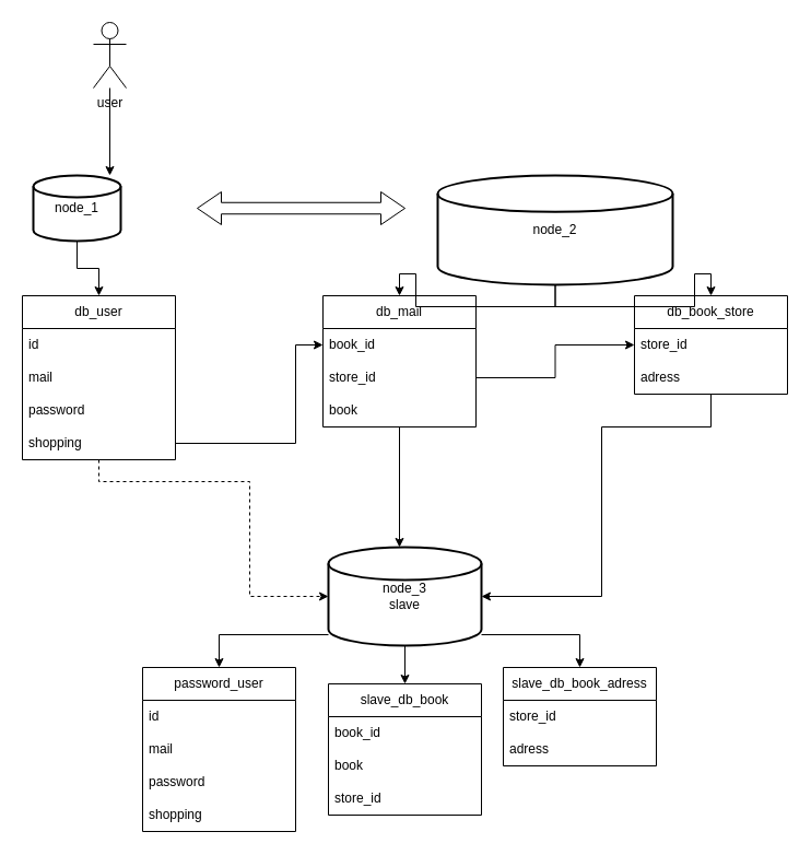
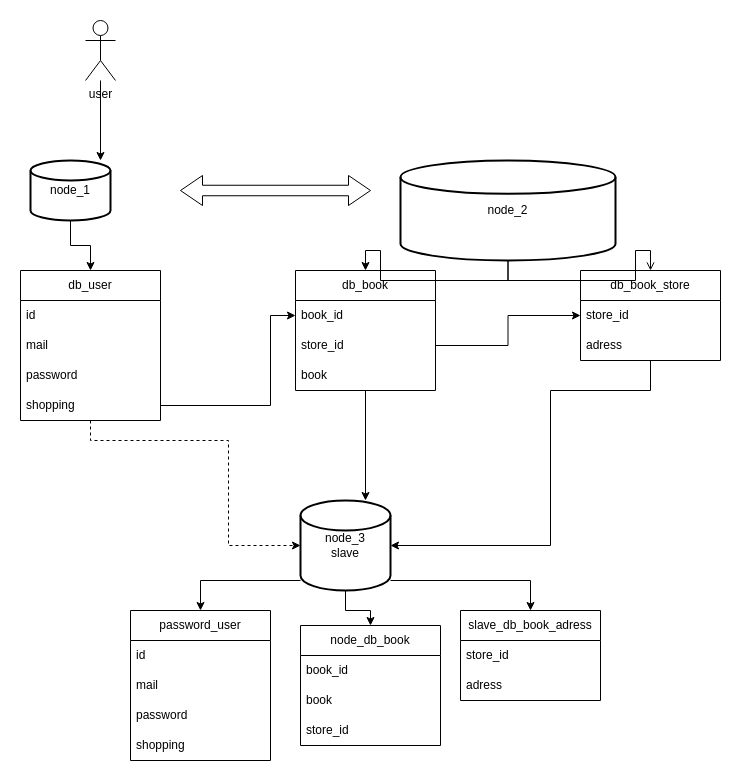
  <mxCell id="0" />
  <mxCell id="1" parent="0" />
  <mxCell id="2" style="edgeStyle=orthogonalEdgeStyle;rounded=0;orthogonalLoop=1;jettySize=auto;html=1;entryX=0;entryY=0.5;entryDx=0;entryDy=0;entryPerimeter=0;dashed=1;" edge="1" parent="1" source="3" target="33"><mxGeometry relative="1" as="geometry"><Array as="points"><mxPoint x="90" y="440" /><mxPoint x="228" y="440" /><mxPoint x="228" y="545" /></Array></mxGeometry></mxCell>
  <mxCell id="3" value="db_user" style="swimlane;fontStyle=0;childLayout=stackLayout;horizontal=1;startSize=30;horizontalStack=0;resizeParent=1;resizeParentMax=0;resizeLast=0;collapsible=1;marginBottom=0;whiteSpace=wrap;html=1;" vertex="1" parent="1"><mxGeometry x="20" y="270" width="140" height="150" as="geometry"><mxRectangle x="80" y="270" width="90" height="30" as="alternateBounds" /></mxGeometry></mxCell>
  <mxCell id="4" value="id" style="text;strokeColor=none;fillColor=none;align=left;verticalAlign=middle;spacingLeft=4;spacingRight=4;overflow=hidden;points=[[0,0.5],[1,0.5]];portConstraint=eastwest;rotatable=0;whiteSpace=wrap;html=1;" vertex="1" parent="3"><mxGeometry y="30" width="140" height="30" as="geometry" /></mxCell>
  <mxCell id="5" value="mail" style="text;strokeColor=none;fillColor=none;align=left;verticalAlign=middle;spacingLeft=4;spacingRight=4;overflow=hidden;points=[[0,0.5],[1,0.5]];portConstraint=eastwest;rotatable=0;whiteSpace=wrap;html=1;" vertex="1" parent="3"><mxGeometry y="60" width="140" height="30" as="geometry" /></mxCell>
  <mxCell id="6" value="password" style="text;strokeColor=none;fillColor=none;align=left;verticalAlign=middle;spacingLeft=4;spacingRight=4;overflow=hidden;points=[[0,0.5],[1,0.5]];portConstraint=eastwest;rotatable=0;whiteSpace=wrap;html=1;" vertex="1" parent="3"><mxGeometry y="90" width="140" height="30" as="geometry" /></mxCell>
  <mxCell id="7" value="shopping" style="text;strokeColor=none;fillColor=none;align=left;verticalAlign=middle;spacingLeft=4;spacingRight=4;overflow=hidden;points=[[0,0.5],[1,0.5]];portConstraint=eastwest;rotatable=0;whiteSpace=wrap;html=1;" vertex="1" parent="3"><mxGeometry y="120" width="140" height="30" as="geometry" /></mxCell>
  <mxCell id="8" value="" style="edgeStyle=orthogonalEdgeStyle;rounded=0;orthogonalLoop=1;jettySize=auto;html=1;" edge="1" parent="1" source="9" target="33"><mxGeometry relative="1" as="geometry"><Array as="points"><mxPoint x="360" y="500" /><mxPoint x="360" y="500" /></Array></mxGeometry></mxCell>
- <mxCell id="9" value="db_mail" style="swimlane;fontStyle=0;childLayout=stackLayout;horizontal=1;startSize=30;horizontalStack=0;resizeParent=1;resizeParentMax=0;resizeLast=0;collapsible=1;marginBottom=0;whiteSpace=wrap;html=1;" vertex="1" parent="1"><mxGeometry x="295" y="270" width="140" height="120" as="geometry" /></mxCell>
+ <mxCell id="9" value="db_book" style="swimlane;fontStyle=0;childLayout=stackLayout;horizontal=1;startSize=30;horizontalStack=0;resizeParent=1;resizeParentMax=0;resizeLast=0;collapsible=1;marginBottom=0;whiteSpace=wrap;html=1;" vertex="1" parent="1"><mxGeometry x="295" y="270" width="140" height="120" as="geometry" /></mxCell>
  <mxCell id="10" value="book_id" style="text;strokeColor=none;fillColor=none;align=left;verticalAlign=middle;spacingLeft=4;spacingRight=4;overflow=hidden;points=[[0,0.5],[1,0.5]];portConstraint=eastwest;rotatable=0;whiteSpace=wrap;html=1;" vertex="1" parent="9"><mxGeometry y="30" width="140" height="30" as="geometry" /></mxCell>
  <mxCell id="11" value="store_id" style="text;strokeColor=none;fillColor=none;align=left;verticalAlign=middle;spacingLeft=4;spacingRight=4;overflow=hidden;points=[[0,0.5],[1,0.5]];portConstraint=eastwest;rotatable=0;whiteSpace=wrap;html=1;" vertex="1" parent="9"><mxGeometry y="60" width="140" height="30" as="geometry" /></mxCell>
  <mxCell id="12" value="book" style="text;strokeColor=none;fillColor=none;align=left;verticalAlign=middle;spacingLeft=4;spacingRight=4;overflow=hidden;points=[[0,0.5],[1,0.5]];portConstraint=eastwest;rotatable=0;whiteSpace=wrap;html=1;" vertex="1" parent="9"><mxGeometry y="90" width="140" height="30" as="geometry" /></mxCell>
  <mxCell id="13" style="edgeStyle=orthogonalEdgeStyle;rounded=0;orthogonalLoop=1;jettySize=auto;html=1;entryX=1;entryY=0.5;entryDx=0;entryDy=0;entryPerimeter=0;" edge="1" parent="1" source="14" target="33"><mxGeometry relative="1" as="geometry"><Array as="points"><mxPoint x="650" y="390" /><mxPoint x="550" y="390" /><mxPoint x="550" y="545" /></Array></mxGeometry></mxCell>
  <mxCell id="14" value="db_book_store" style="swimlane;fontStyle=0;childLayout=stackLayout;horizontal=1;startSize=30;horizontalStack=0;resizeParent=1;resizeParentMax=0;resizeLast=0;collapsible=1;marginBottom=0;whiteSpace=wrap;html=1;" vertex="1" parent="1"><mxGeometry x="580" y="270" width="140" height="90" as="geometry" /></mxCell>
  <mxCell id="15" value="store_id" style="text;strokeColor=none;fillColor=none;align=left;verticalAlign=middle;spacingLeft=4;spacingRight=4;overflow=hidden;points=[[0,0.5],[1,0.5]];portConstraint=eastwest;rotatable=0;whiteSpace=wrap;html=1;" vertex="1" parent="14"><mxGeometry y="30" width="140" height="30" as="geometry" /></mxCell>
  <mxCell id="16" value="adress" style="text;strokeColor=none;fillColor=none;align=left;verticalAlign=middle;spacingLeft=4;spacingRight=4;overflow=hidden;points=[[0,0.5],[1,0.5]];portConstraint=eastwest;rotatable=0;whiteSpace=wrap;html=1;" vertex="1" parent="14"><mxGeometry y="60" width="140" height="30" as="geometry" /></mxCell>
  <mxCell id="17" style="edgeStyle=orthogonalEdgeStyle;rounded=0;orthogonalLoop=1;jettySize=auto;html=1;entryX=0.5;entryY=0;entryDx=0;entryDy=0;" edge="1" parent="1" source="18" target="3"><mxGeometry relative="1" as="geometry" /></mxCell>
  <mxCell id="18" value="node_1" style="strokeWidth=2;html=1;shape=mxgraph.flowchart.database;whiteSpace=wrap;" vertex="1" parent="1"><mxGeometry x="30" y="160" width="80" height="60" as="geometry" /></mxCell>
  <mxCell id="19" style="edgeStyle=orthogonalEdgeStyle;rounded=0;orthogonalLoop=1;jettySize=auto;html=1;entryX=0.5;entryY=0;entryDx=0;entryDy=0;" edge="1" parent="1" source="21" target="9"><mxGeometry relative="1" as="geometry" /></mxCell>
- <mxCell id="20" style="edgeStyle=orthogonalEdgeStyle;rounded=0;orthogonalLoop=1;jettySize=auto;html=1;entryX=0.5;entryY=0;entryDx=0;entryDy=0;" edge="1" parent="1" source="21" target="14"><mxGeometry relative="1" as="geometry" /></mxCell>
+ <mxCell id="20" style="edgeStyle=orthogonalEdgeStyle;rounded=0;orthogonalLoop=1;jettySize=auto;html=1;entryX=0.5;entryY=0;entryDx=0;entryDy=0;endArrow=open;" edge="1" parent="1" source="21" target="14"><mxGeometry relative="1" as="geometry" /></mxCell>
  <mxCell id="21" value="node_2" style="strokeWidth=2;html=1;shape=mxgraph.flowchart.database;whiteSpace=wrap;" vertex="1" parent="1"><mxGeometry x="400" y="160" width="215" height="100" as="geometry" /></mxCell>
  <mxCell id="22" value="" style="html=1;shadow=0;dashed=0;align=center;verticalAlign=middle;shape=mxgraph.arrows2.twoWayArrow;dy=0.65;dx=22;" vertex="1" parent="1"><mxGeometry x="180" y="175" width="190" height="30" as="geometry" /></mxCell>
  <mxCell id="23" style="edgeStyle=orthogonalEdgeStyle;rounded=0;orthogonalLoop=1;jettySize=auto;html=1;entryX=0;entryY=0.5;entryDx=0;entryDy=0;" edge="1" parent="1" source="11" target="15"><mxGeometry relative="1" as="geometry" /></mxCell>
  <mxCell id="24" value="password_user" style="swimlane;fontStyle=0;childLayout=stackLayout;horizontal=1;startSize=30;horizontalStack=0;resizeParent=1;resizeParentMax=0;resizeLast=0;collapsible=1;marginBottom=0;whiteSpace=wrap;html=1;" vertex="1" parent="1"><mxGeometry x="130" y="610" width="140" height="150" as="geometry"><mxRectangle x="80" y="270" width="90" height="30" as="alternateBounds" /></mxGeometry></mxCell>
  <mxCell id="25" value="id" style="text;strokeColor=none;fillColor=none;align=left;verticalAlign=middle;spacingLeft=4;spacingRight=4;overflow=hidden;points=[[0,0.5],[1,0.5]];portConstraint=eastwest;rotatable=0;whiteSpace=wrap;html=1;" vertex="1" parent="24"><mxGeometry y="30" width="140" height="30" as="geometry" /></mxCell>
  <mxCell id="26" value="mail" style="text;strokeColor=none;fillColor=none;align=left;verticalAlign=middle;spacingLeft=4;spacingRight=4;overflow=hidden;points=[[0,0.5],[1,0.5]];portConstraint=eastwest;rotatable=0;whiteSpace=wrap;html=1;" vertex="1" parent="24"><mxGeometry y="60" width="140" height="30" as="geometry" /></mxCell>
  <mxCell id="27" value="password" style="text;strokeColor=none;fillColor=none;align=left;verticalAlign=middle;spacingLeft=4;spacingRight=4;overflow=hidden;points=[[0,0.5],[1,0.5]];portConstraint=eastwest;rotatable=0;whiteSpace=wrap;html=1;" vertex="1" parent="24"><mxGeometry y="90" width="140" height="30" as="geometry" /></mxCell>
  <mxCell id="28" value="shopping" style="text;strokeColor=none;fillColor=none;align=left;verticalAlign=middle;spacingLeft=4;spacingRight=4;overflow=hidden;points=[[0,0.5],[1,0.5]];portConstraint=eastwest;rotatable=0;whiteSpace=wrap;html=1;" vertex="1" parent="24"><mxGeometry y="120" width="140" height="30" as="geometry" /></mxCell>
  <mxCell id="29" style="edgeStyle=orthogonalEdgeStyle;rounded=0;orthogonalLoop=1;jettySize=auto;html=1;entryX=0;entryY=0.5;entryDx=0;entryDy=0;" edge="1" parent="1" source="7" target="10"><mxGeometry relative="1" as="geometry"><Array as="points"><mxPoint x="270" y="405" /><mxPoint x="270" y="315" /></Array></mxGeometry></mxCell>
  <mxCell id="30" style="edgeStyle=orthogonalEdgeStyle;rounded=0;orthogonalLoop=1;jettySize=auto;html=1;entryX=0.5;entryY=0;entryDx=0;entryDy=0;" edge="1" parent="1" source="33" target="24"><mxGeometry relative="1" as="geometry"><Array as="points"><mxPoint x="365" y="580" /><mxPoint x="200" y="580" /></Array></mxGeometry></mxCell>
  <mxCell id="31" style="edgeStyle=orthogonalEdgeStyle;rounded=0;orthogonalLoop=1;jettySize=auto;html=1;" edge="1" parent="1" source="33" target="38"><mxGeometry relative="1" as="geometry"><Array as="points"><mxPoint x="380" y="580" /><mxPoint x="530" y="580" /></Array></mxGeometry></mxCell>
  <mxCell id="32" style="edgeStyle=orthogonalEdgeStyle;rounded=0;orthogonalLoop=1;jettySize=auto;html=1;" edge="1" parent="1" source="33" target="34"><mxGeometry relative="1" as="geometry" /></mxCell>
- <mxCell id="33" value="&lt;div&gt;node_3&lt;/div&gt;&lt;div&gt;slave&lt;br&gt;&lt;/div&gt;" style="strokeWidth=2;html=1;shape=mxgraph.flowchart.database;whiteSpace=wrap;" vertex="1" parent="1"><mxGeometry x="300" y="500" width="140" height="90" as="geometry" /></mxCell>
- <mxCell id="34" value="slave_db_book" style="swimlane;fontStyle=0;childLayout=stackLayout;horizontal=1;startSize=30;horizontalStack=0;resizeParent=1;resizeParentMax=0;resizeLast=0;collapsible=1;marginBottom=0;whiteSpace=wrap;html=1;" vertex="1" parent="1"><mxGeometry x="300" y="625" width="140" height="120" as="geometry" /></mxCell>
+ <mxCell id="33" value="&lt;div&gt;node_3&lt;/div&gt;&lt;div&gt;slave&lt;br&gt;&lt;/div&gt;" style="strokeWidth=2;html=1;shape=mxgraph.flowchart.database;whiteSpace=wrap;" vertex="1" parent="1"><mxGeometry x="300" y="500" width="90" height="90" as="geometry" /></mxCell>
+ <mxCell id="34" value="node_db_book" style="swimlane;fontStyle=0;childLayout=stackLayout;horizontal=1;startSize=30;horizontalStack=0;resizeParent=1;resizeParentMax=0;resizeLast=0;collapsible=1;marginBottom=0;whiteSpace=wrap;html=1;" vertex="1" parent="1"><mxGeometry x="300" y="625" width="140" height="120" as="geometry" /></mxCell>
  <mxCell id="35" value="book_id" style="text;strokeColor=none;fillColor=none;align=left;verticalAlign=middle;spacingLeft=4;spacingRight=4;overflow=hidden;points=[[0,0.5],[1,0.5]];portConstraint=eastwest;rotatable=0;whiteSpace=wrap;html=1;" vertex="1" parent="34"><mxGeometry y="30" width="140" height="30" as="geometry" /></mxCell>
  <mxCell id="36" value="book" style="text;strokeColor=none;fillColor=none;align=left;verticalAlign=middle;spacingLeft=4;spacingRight=4;overflow=hidden;points=[[0,0.5],[1,0.5]];portConstraint=eastwest;rotatable=0;whiteSpace=wrap;html=1;" vertex="1" parent="34"><mxGeometry y="60" width="140" height="30" as="geometry" /></mxCell>
  <mxCell id="37" value="store_id" style="text;strokeColor=none;fillColor=none;align=left;verticalAlign=middle;spacingLeft=4;spacingRight=4;overflow=hidden;points=[[0,0.5],[1,0.5]];portConstraint=eastwest;rotatable=0;whiteSpace=wrap;html=1;" vertex="1" parent="34"><mxGeometry y="90" width="140" height="30" as="geometry" /></mxCell>
  <mxCell id="38" value="slave_db_book_adress" style="swimlane;fontStyle=0;childLayout=stackLayout;horizontal=1;startSize=30;horizontalStack=0;resizeParent=1;resizeParentMax=0;resizeLast=0;collapsible=1;marginBottom=0;whiteSpace=wrap;html=1;" vertex="1" parent="1"><mxGeometry x="460" y="610" width="140" height="90" as="geometry" /></mxCell>
  <mxCell id="39" value="store_id" style="text;strokeColor=none;fillColor=none;align=left;verticalAlign=middle;spacingLeft=4;spacingRight=4;overflow=hidden;points=[[0,0.5],[1,0.5]];portConstraint=eastwest;rotatable=0;whiteSpace=wrap;html=1;" vertex="1" parent="38"><mxGeometry y="30" width="140" height="30" as="geometry" /></mxCell>
  <mxCell id="40" value="adress" style="text;strokeColor=none;fillColor=none;align=left;verticalAlign=middle;spacingLeft=4;spacingRight=4;overflow=hidden;points=[[0,0.5],[1,0.5]];portConstraint=eastwest;rotatable=0;whiteSpace=wrap;html=1;" vertex="1" parent="38"><mxGeometry y="60" width="140" height="30" as="geometry" /></mxCell>
  <mxCell id="41" value="" style="edgeStyle=orthogonalEdgeStyle;rounded=0;orthogonalLoop=1;jettySize=auto;html=1;" edge="1" parent="1" source="42" target="18"><mxGeometry relative="1" as="geometry"><Array as="points"><mxPoint x="90" y="50" /></Array></mxGeometry></mxCell>
  <mxCell id="42" value="user" style="shape=umlActor;verticalLabelPosition=bottom;verticalAlign=top;html=1;outlineConnect=0;" vertex="1" parent="1"><mxGeometry x="85" y="20" width="30" height="60" as="geometry" /></mxCell>
